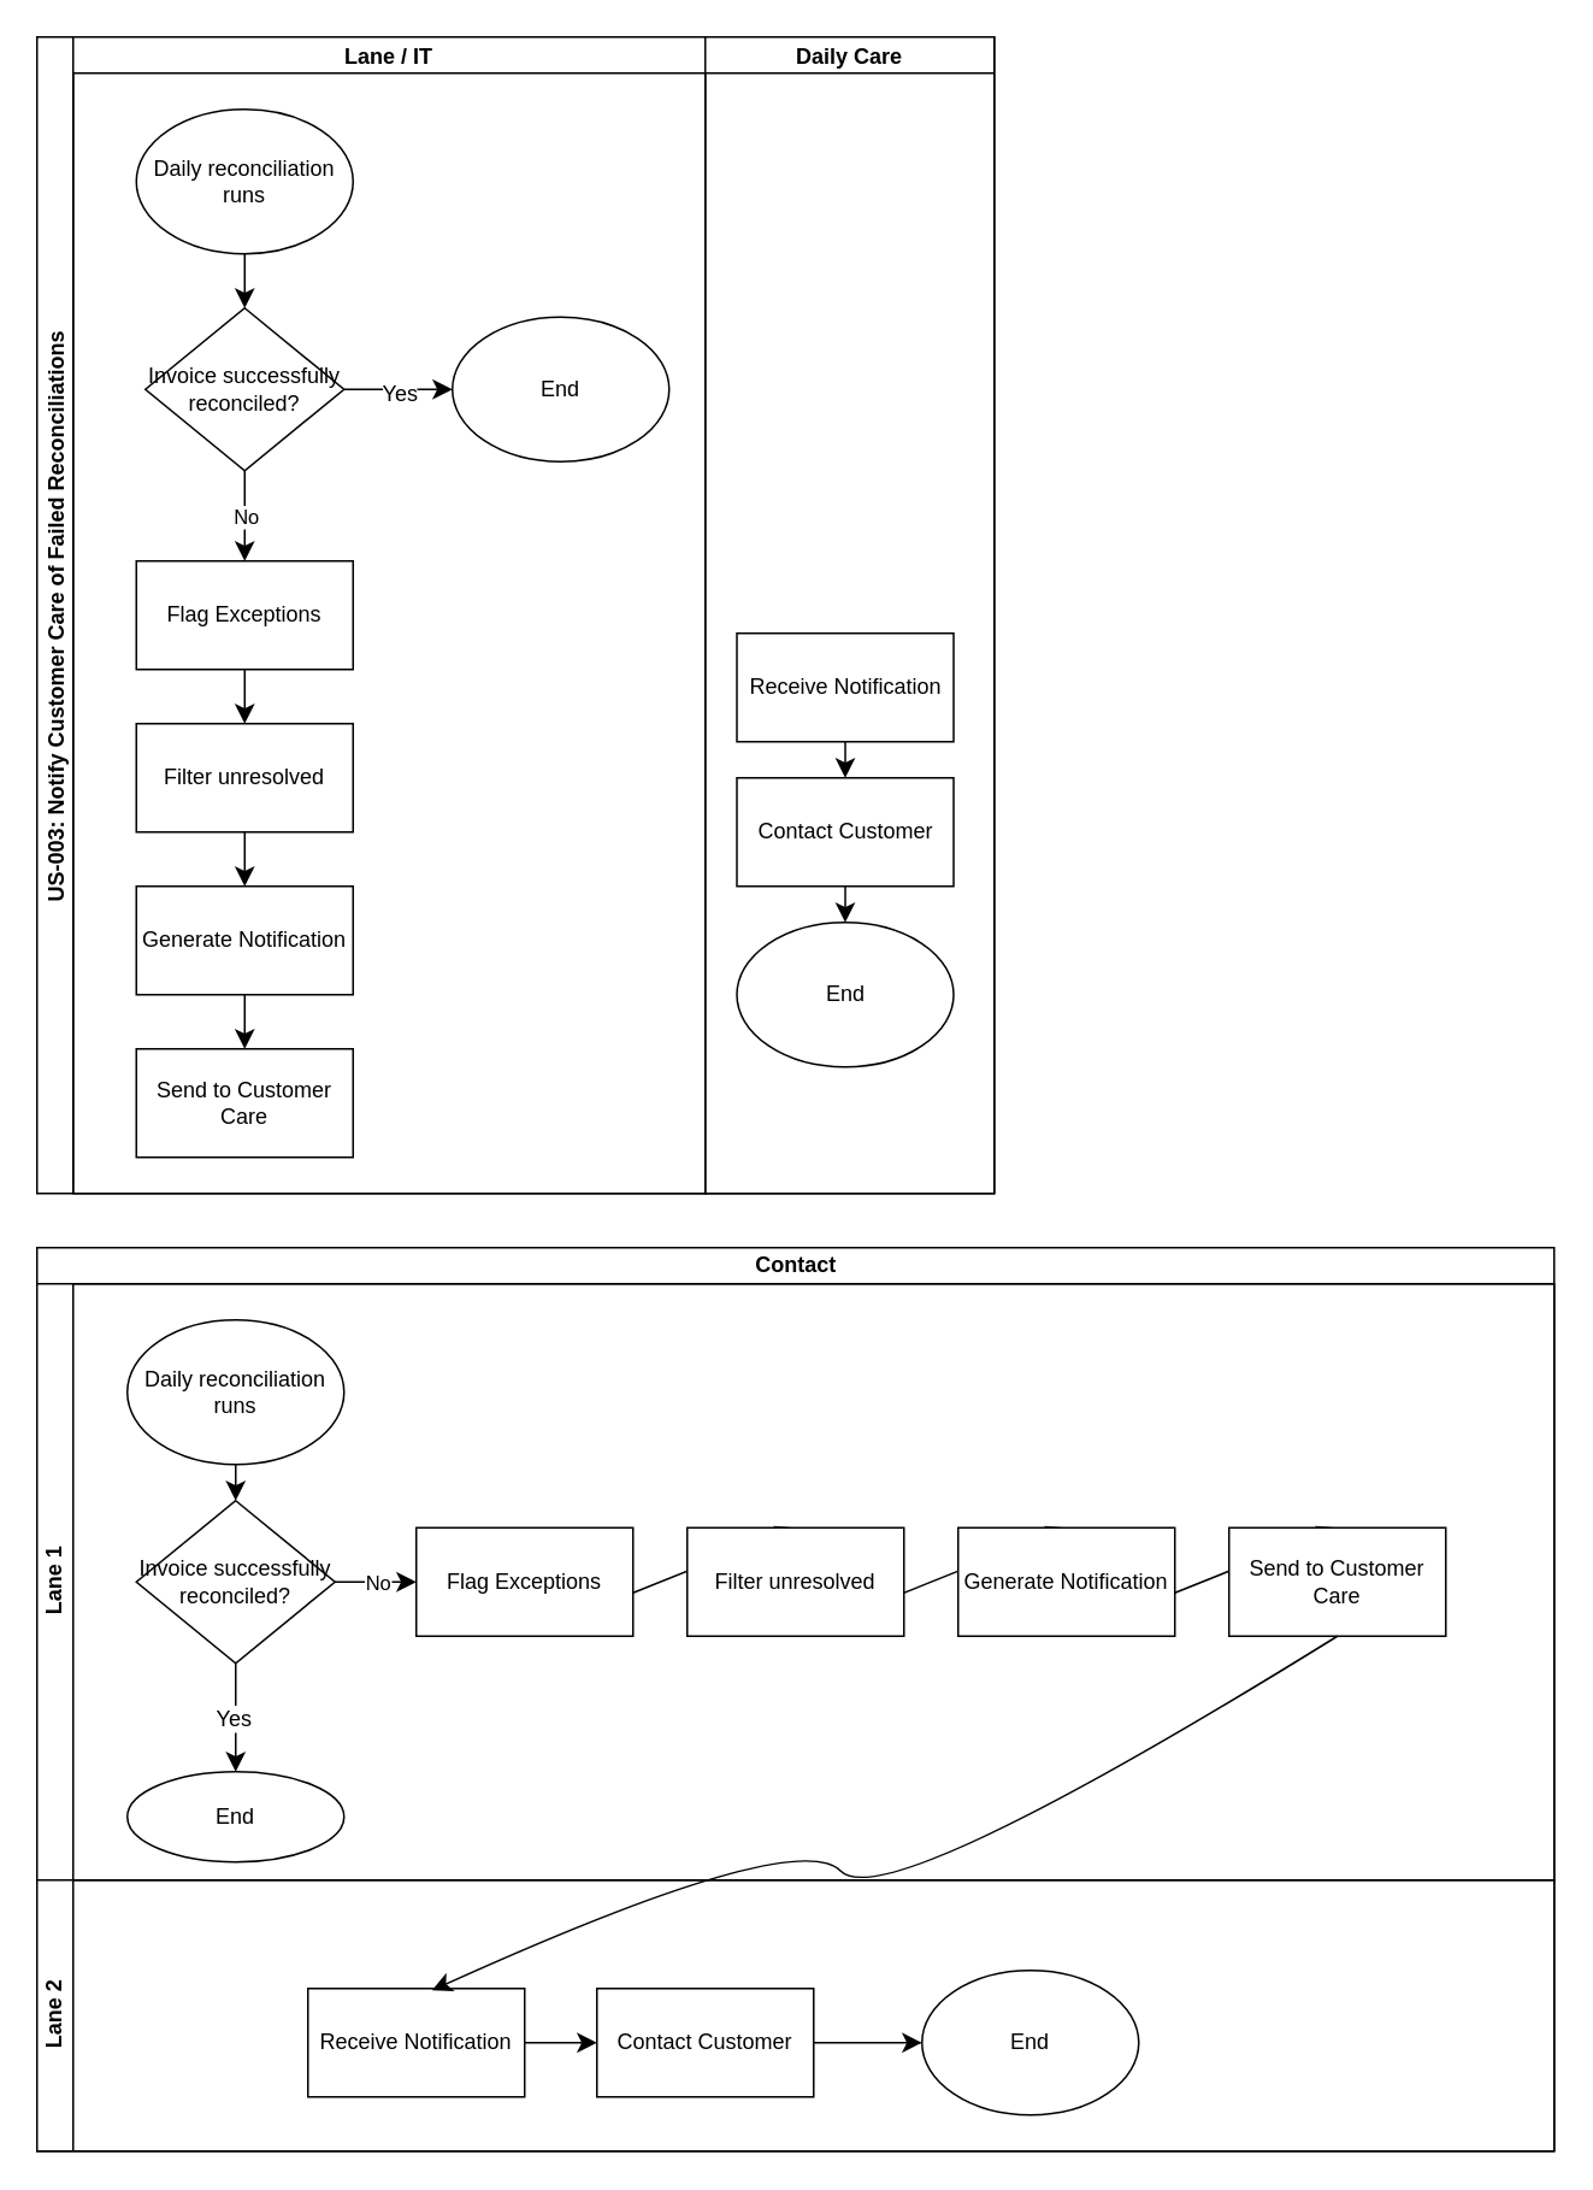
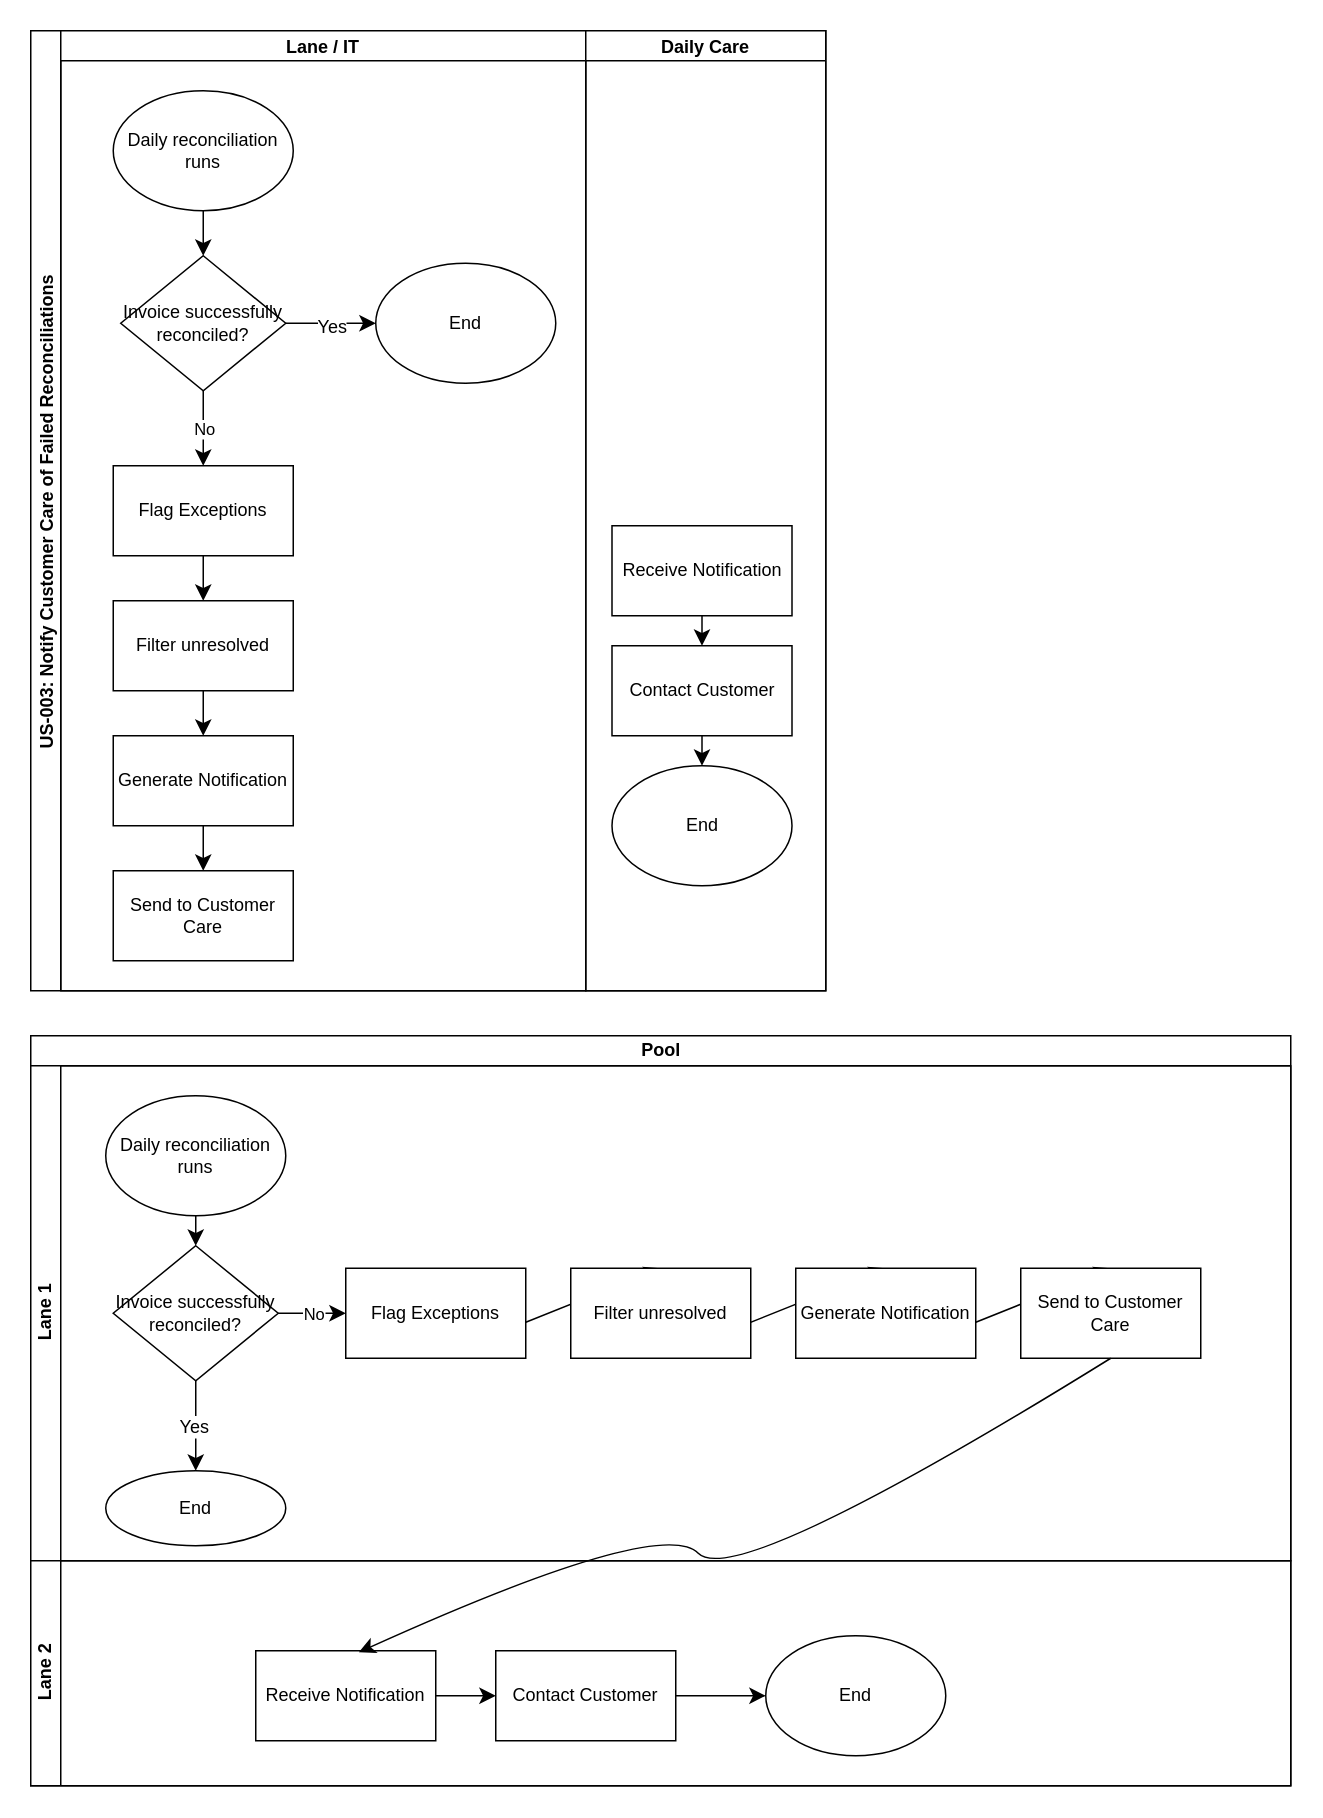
  <mxCell id="0" />
  <mxCell id="1" parent="0" />
  <mxCell id="2" value="US-003: Notify Customer Care of Failed Reconciliations" style="swimlane;childLayout=stackLayout;resizeParent=1;resizeParentMax=0;startSize=20;horizontal=0;horizontalStack=1;" vertex="1" parent="1"><mxGeometry x="20" y="20" width="530" height="640" as="geometry" /></mxCell>
  <mxCell id="3" value="Lane / IT " style="swimlane;startSize=20;" vertex="1" parent="2"><mxGeometry x="20" width="350" height="640" as="geometry"><mxRectangle x="20" width="32" height="560" as="alternateBounds" /></mxGeometry></mxCell>
  <mxCell id="4" style="edgeStyle=none;curved=1;rounded=0;orthogonalLoop=1;jettySize=auto;html=1;exitX=0.5;exitY=1;exitDx=0;exitDy=0;entryX=0.5;entryY=0;entryDx=0;entryDy=0;fontSize=12;startSize=8;endSize=8;" edge="1" parent="3"><mxGeometry relative="1" as="geometry"><mxPoint x="95" y="120" as="sourcePoint" /><mxPoint x="95" y="150" as="targetPoint" /></mxGeometry></mxCell>
  <mxCell id="5" value="Invoice successfully reconciled?" style="rhombus;whiteSpace=wrap;html=1;" vertex="1" parent="3"><mxGeometry x="40" y="150" width="110" height="90" as="geometry" /></mxCell>
  <mxCell id="6" value="" style="endArrow=classic;html=1;rounded=0;fontSize=12;startSize=8;endSize=8;curved=1;entryX=0.5;entryY=0;entryDx=0;entryDy=0;exitX=0.5;exitY=1;exitDx=0;exitDy=0;" edge="1" parent="3" source="5" target="9"><mxGeometry relative="1" as="geometry"><mxPoint x="95" y="400" as="sourcePoint" /><mxPoint x="95" y="450" as="targetPoint" /></mxGeometry></mxCell>
  <mxCell id="7" value="No" style="edgeLabel;resizable=0;html=1;;align=center;verticalAlign=middle;" connectable="0" vertex="1" parent="6"><mxGeometry relative="1" as="geometry" /></mxCell>
  <mxCell id="8" style="edgeStyle=none;curved=1;rounded=0;orthogonalLoop=1;jettySize=auto;html=1;exitX=0.5;exitY=1;exitDx=0;exitDy=0;entryX=0.5;entryY=0;entryDx=0;entryDy=0;fontSize=12;startSize=8;endSize=8;" edge="1" parent="3" source="9" target="11"><mxGeometry relative="1" as="geometry" /></mxCell>
  <mxCell id="9" value="Flag Exceptions" style="rounded=0;whiteSpace=wrap;html=1;" vertex="1" parent="3"><mxGeometry x="35" y="290" width="120" height="60" as="geometry" /></mxCell>
  <mxCell id="10" style="edgeStyle=none;curved=1;rounded=0;orthogonalLoop=1;jettySize=auto;html=1;exitX=0.5;exitY=1;exitDx=0;exitDy=0;entryX=0.5;entryY=0;entryDx=0;entryDy=0;fontSize=12;startSize=8;endSize=8;" edge="1" parent="3" source="11" target="13"><mxGeometry relative="1" as="geometry" /></mxCell>
  <mxCell id="11" value="Filter unresolved" style="rounded=0;whiteSpace=wrap;html=1;" vertex="1" parent="3"><mxGeometry x="35" y="380" width="120" height="60" as="geometry" /></mxCell>
  <mxCell id="12" style="edgeStyle=none;curved=1;rounded=0;orthogonalLoop=1;jettySize=auto;html=1;exitX=0.5;exitY=1;exitDx=0;exitDy=0;fontSize=12;startSize=8;endSize=8;entryX=0.5;entryY=0;entryDx=0;entryDy=0;" edge="1" parent="3" source="13" target="19"><mxGeometry relative="1" as="geometry"><mxPoint x="95" y="550" as="targetPoint" /></mxGeometry></mxCell>
  <mxCell id="13" value="Generate Notification" style="rounded=0;whiteSpace=wrap;html=1;" vertex="1" parent="3"><mxGeometry x="35" y="470" width="120" height="60" as="geometry" /></mxCell>
  <mxCell id="14" value="Daily reconciliation runs" style="ellipse;whiteSpace=wrap;html=1;" vertex="1" parent="3"><mxGeometry x="35" y="40" width="120" height="80" as="geometry" /></mxCell>
  <mxCell id="15" value="End" style="ellipse;whiteSpace=wrap;html=1;" vertex="1" parent="3"><mxGeometry x="210" y="155" width="120" height="80" as="geometry" /></mxCell>
  <mxCell id="16" value="" style="endArrow=classic;html=1;rounded=0;fontSize=12;startSize=8;endSize=8;curved=1;exitX=1;exitY=0.5;exitDx=0;exitDy=0;" edge="1" parent="3" source="5" target="15"><mxGeometry relative="1" as="geometry"><mxPoint x="135" y="359.5" as="sourcePoint" /><mxPoint x="195" y="290" as="targetPoint" /></mxGeometry></mxCell>
  <mxCell id="17" value="No" style="edgeLabel;resizable=0;html=1;;align=center;verticalAlign=middle;" connectable="0" vertex="1" parent="16"><mxGeometry relative="1" as="geometry" /></mxCell>
  <mxCell id="18" value="Yes" style="edgeLabel;html=1;align=center;verticalAlign=middle;resizable=0;points=[];fontSize=12;" vertex="1" connectable="0" parent="16"><mxGeometry x="-0.006" y="-2" relative="1" as="geometry"><mxPoint as="offset" /></mxGeometry></mxCell>
  <mxCell id="19" value="Send to Customer Care" style="rounded=0;whiteSpace=wrap;html=1;" vertex="1" parent="3"><mxGeometry x="35" y="560" width="120" height="60" as="geometry" /></mxCell>
  <mxCell id="20" value="Daily Care" style="swimlane;startSize=20;" vertex="1" parent="2"><mxGeometry x="370" width="160" height="640" as="geometry" /></mxCell>
  <mxCell id="21" style="edgeStyle=none;curved=1;rounded=0;orthogonalLoop=1;jettySize=auto;html=1;exitX=0.5;exitY=1;exitDx=0;exitDy=0;entryX=0.5;entryY=0;entryDx=0;entryDy=0;fontSize=12;startSize=8;endSize=8;" edge="1" parent="20" source="22" target="24"><mxGeometry relative="1" as="geometry" /></mxCell>
  <mxCell id="22" value="Receive Notification" style="rounded=0;whiteSpace=wrap;html=1;" vertex="1" parent="20"><mxGeometry x="17.5" y="330" width="120" height="60" as="geometry" /></mxCell>
  <mxCell id="23" style="edgeStyle=none;curved=1;rounded=0;orthogonalLoop=1;jettySize=auto;html=1;exitX=0.5;exitY=1;exitDx=0;exitDy=0;entryX=0.5;entryY=0;entryDx=0;entryDy=0;fontSize=12;startSize=8;endSize=8;" edge="1" parent="20" source="24" target="25"><mxGeometry relative="1" as="geometry" /></mxCell>
  <mxCell id="24" value="Contact Customer" style="rounded=0;whiteSpace=wrap;html=1;" vertex="1" parent="20"><mxGeometry x="17.5" y="410" width="120" height="60" as="geometry" /></mxCell>
  <mxCell id="25" value="End" style="ellipse;whiteSpace=wrap;html=1;" vertex="1" parent="20"><mxGeometry x="17.5" y="490" width="120" height="80" as="geometry" /></mxCell>
- <mxCell id="26" value="Contact" style="swimlane;childLayout=stackLayout;resizeParent=1;resizeParentMax=0;horizontal=1;startSize=20;horizontalStack=0;html=1;" vertex="1" parent="1"><mxGeometry x="20" y="690" width="840" height="500" as="geometry" /></mxCell>
+ <mxCell id="26" value="Pool" style="swimlane;childLayout=stackLayout;resizeParent=1;resizeParentMax=0;horizontal=1;startSize=20;horizontalStack=0;html=1;" vertex="1" parent="1"><mxGeometry x="20" y="690" width="840" height="500" as="geometry" /></mxCell>
  <mxCell id="27" value="Lane 1" style="swimlane;startSize=20;horizontal=0;html=1;" vertex="1" parent="26"><mxGeometry y="20" width="840" height="330" as="geometry" /></mxCell>
  <mxCell id="28" value="Daily reconciliation runs" style="ellipse;whiteSpace=wrap;html=1;" vertex="1" parent="27"><mxGeometry x="50" y="20" width="120" height="80" as="geometry" /></mxCell>
  <mxCell id="29" value="Invoice successfully reconciled?" style="rhombus;whiteSpace=wrap;html=1;" vertex="1" parent="27"><mxGeometry x="55" y="120" width="110" height="90" as="geometry" /></mxCell>
  <mxCell id="30" value="End" style="ellipse;whiteSpace=wrap;html=1;" vertex="1" parent="27"><mxGeometry x="50" y="270" width="120" height="50" as="geometry" /></mxCell>
  <mxCell id="31" value="" style="endArrow=classic;html=1;rounded=0;fontSize=12;startSize=8;endSize=8;curved=1;exitX=0.5;exitY=1;exitDx=0;exitDy=0;" edge="1" parent="27" source="29" target="30"><mxGeometry relative="1" as="geometry"><mxPoint x="230" y="319.5" as="sourcePoint" /><mxPoint x="290" y="250" as="targetPoint" /></mxGeometry></mxCell>
  <mxCell id="32" value="No" style="edgeLabel;resizable=0;html=1;;align=center;verticalAlign=middle;" connectable="0" vertex="1" parent="31"><mxGeometry relative="1" as="geometry" /></mxCell>
  <mxCell id="33" value="Yes" style="edgeLabel;html=1;align=center;verticalAlign=middle;resizable=0;points=[];fontSize=12;" vertex="1" connectable="0" parent="31"><mxGeometry x="-0.006" y="-2" relative="1" as="geometry"><mxPoint as="offset" /></mxGeometry></mxCell>
  <mxCell id="34" style="edgeStyle=none;curved=1;rounded=0;orthogonalLoop=1;jettySize=auto;html=1;exitX=0.5;exitY=1;exitDx=0;exitDy=0;entryX=0.5;entryY=0;entryDx=0;entryDy=0;fontSize=12;startSize=8;endSize=8;" edge="1" parent="27" source="35" target="37"><mxGeometry relative="1" as="geometry" /></mxCell>
  <mxCell id="35" value="Flag Exceptions" style="rounded=0;whiteSpace=wrap;html=1;" vertex="1" parent="27"><mxGeometry x="210" y="135" width="120" height="60" as="geometry" /></mxCell>
  <mxCell id="36" style="edgeStyle=none;curved=1;rounded=0;orthogonalLoop=1;jettySize=auto;html=1;exitX=0.5;exitY=1;exitDx=0;exitDy=0;entryX=0.5;entryY=0;entryDx=0;entryDy=0;fontSize=12;startSize=8;endSize=8;" edge="1" parent="27" source="37" target="39"><mxGeometry relative="1" as="geometry" /></mxCell>
  <mxCell id="37" value="Filter unresolved" style="rounded=0;whiteSpace=wrap;html=1;" vertex="1" parent="27"><mxGeometry x="360" y="135" width="120" height="60" as="geometry" /></mxCell>
  <mxCell id="38" style="edgeStyle=none;curved=1;rounded=0;orthogonalLoop=1;jettySize=auto;html=1;exitX=0.5;exitY=1;exitDx=0;exitDy=0;fontSize=12;startSize=8;endSize=8;entryX=0.5;entryY=0;entryDx=0;entryDy=0;" edge="1" parent="27" source="39" target="40"><mxGeometry relative="1" as="geometry"><mxPoint x="570" y="215" as="targetPoint" /></mxGeometry></mxCell>
  <mxCell id="39" value="Generate Notification" style="rounded=0;whiteSpace=wrap;html=1;" vertex="1" parent="27"><mxGeometry x="510" y="135" width="120" height="60" as="geometry" /></mxCell>
  <mxCell id="40" value="Send to Customer Care" style="rounded=0;whiteSpace=wrap;html=1;" vertex="1" parent="27"><mxGeometry x="660" y="135" width="120" height="60" as="geometry" /></mxCell>
  <mxCell id="41" value="" style="endArrow=classic;html=1;rounded=0;fontSize=12;startSize=8;endSize=8;curved=1;entryX=0;entryY=0.5;entryDx=0;entryDy=0;exitX=1;exitY=0.5;exitDx=0;exitDy=0;" edge="1" parent="27" source="29" target="35"><mxGeometry relative="1" as="geometry"><mxPoint x="190" y="360" as="sourcePoint" /><mxPoint x="190" y="410" as="targetPoint" /></mxGeometry></mxCell>
  <mxCell id="42" value="No" style="edgeLabel;resizable=0;html=1;;align=center;verticalAlign=middle;" connectable="0" vertex="1" parent="41"><mxGeometry relative="1" as="geometry" /></mxCell>
  <mxCell id="43" style="edgeStyle=none;curved=1;rounded=0;orthogonalLoop=1;jettySize=auto;html=1;exitX=0.5;exitY=1;exitDx=0;exitDy=0;fontSize=12;startSize=8;endSize=8;" edge="1" parent="27" source="28" target="29"><mxGeometry relative="1" as="geometry"><mxPoint x="190" y="80" as="sourcePoint" /><mxPoint x="190" y="110" as="targetPoint" /></mxGeometry></mxCell>
  <mxCell id="44" value="Lane 2" style="swimlane;startSize=20;horizontal=0;html=1;" vertex="1" parent="26"><mxGeometry y="350" width="840" height="150" as="geometry" /></mxCell>
  <mxCell id="45" value="Receive Notification" style="rounded=0;whiteSpace=wrap;html=1;" vertex="1" parent="44"><mxGeometry x="150" y="60" width="120" height="60" as="geometry" /></mxCell>
  <mxCell id="46" style="edgeStyle=none;curved=1;rounded=0;orthogonalLoop=1;jettySize=auto;html=1;exitX=1;exitY=0.5;exitDx=0;exitDy=0;entryX=0;entryY=0.5;entryDx=0;entryDy=0;fontSize=12;startSize=8;endSize=8;" edge="1" parent="44" source="47" target="49"><mxGeometry relative="1" as="geometry" /></mxCell>
  <mxCell id="47" value="Contact Customer" style="rounded=0;whiteSpace=wrap;html=1;" vertex="1" parent="44"><mxGeometry x="310" y="60" width="120" height="60" as="geometry" /></mxCell>
  <mxCell id="48" style="edgeStyle=none;curved=1;rounded=0;orthogonalLoop=1;jettySize=auto;html=1;exitX=1;exitY=0.5;exitDx=0;exitDy=0;fontSize=12;startSize=8;endSize=8;exitPerimeter=0;" edge="1" parent="44" source="45" target="47"><mxGeometry relative="1" as="geometry" /></mxCell>
  <mxCell id="49" value="End" style="ellipse;whiteSpace=wrap;html=1;" vertex="1" parent="44"><mxGeometry x="490" y="50" width="120" height="80" as="geometry" /></mxCell>
  <mxCell id="50" value="" style="curved=1;endArrow=classic;html=1;rounded=0;fontSize=12;startSize=8;endSize=8;entryX=0.573;entryY=0.017;entryDx=0;entryDy=0;entryPerimeter=0;exitX=0.5;exitY=1;exitDx=0;exitDy=0;" edge="1" parent="26" source="40" target="45"><mxGeometry width="50" height="50" relative="1" as="geometry"><mxPoint x="420" y="370" as="sourcePoint" /><mxPoint x="470" y="320" as="targetPoint" /><Array as="points"><mxPoint x="470" y="370" /><mxPoint x="420" y="320" /></Array></mxGeometry></mxCell>
